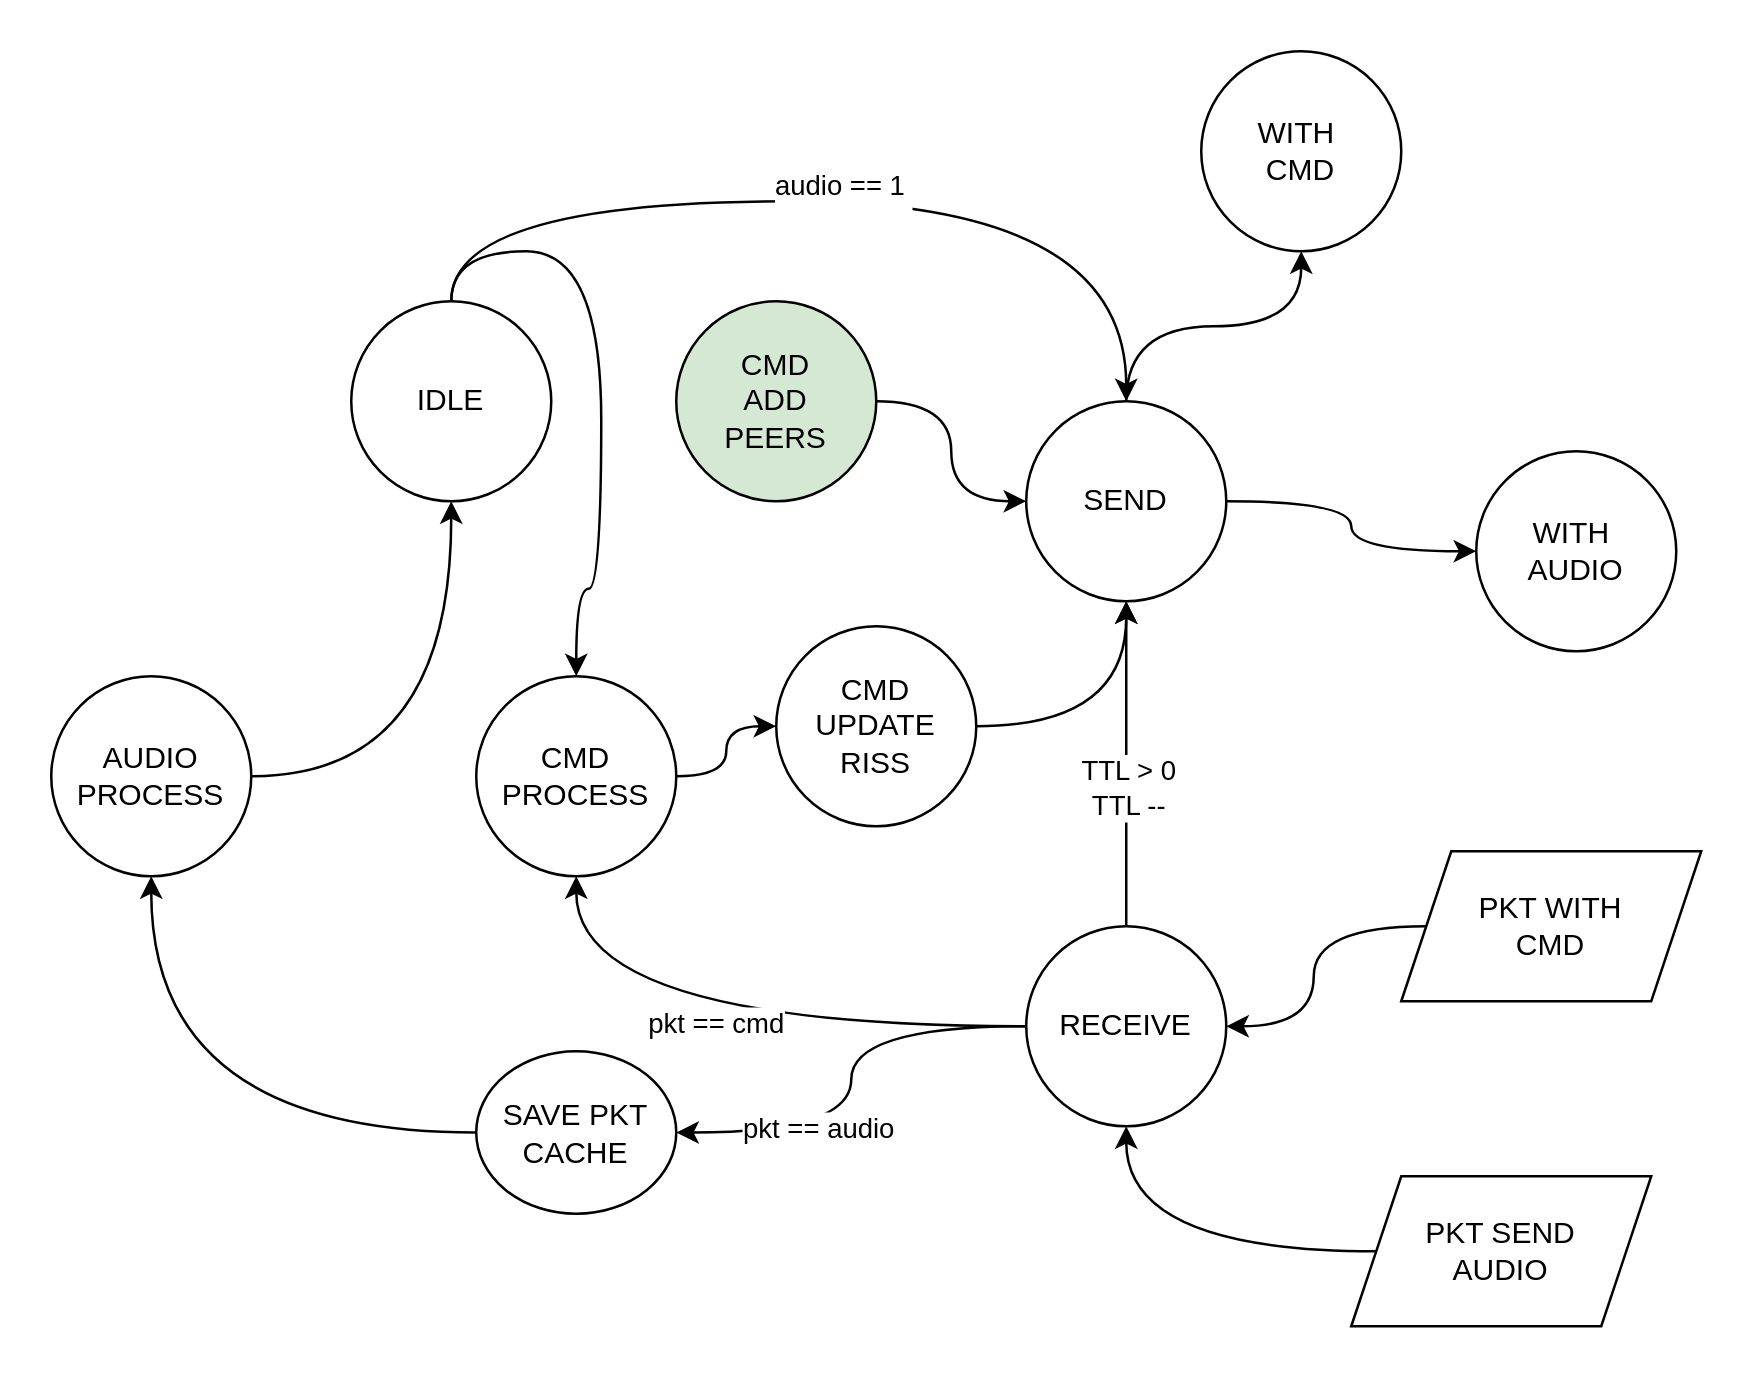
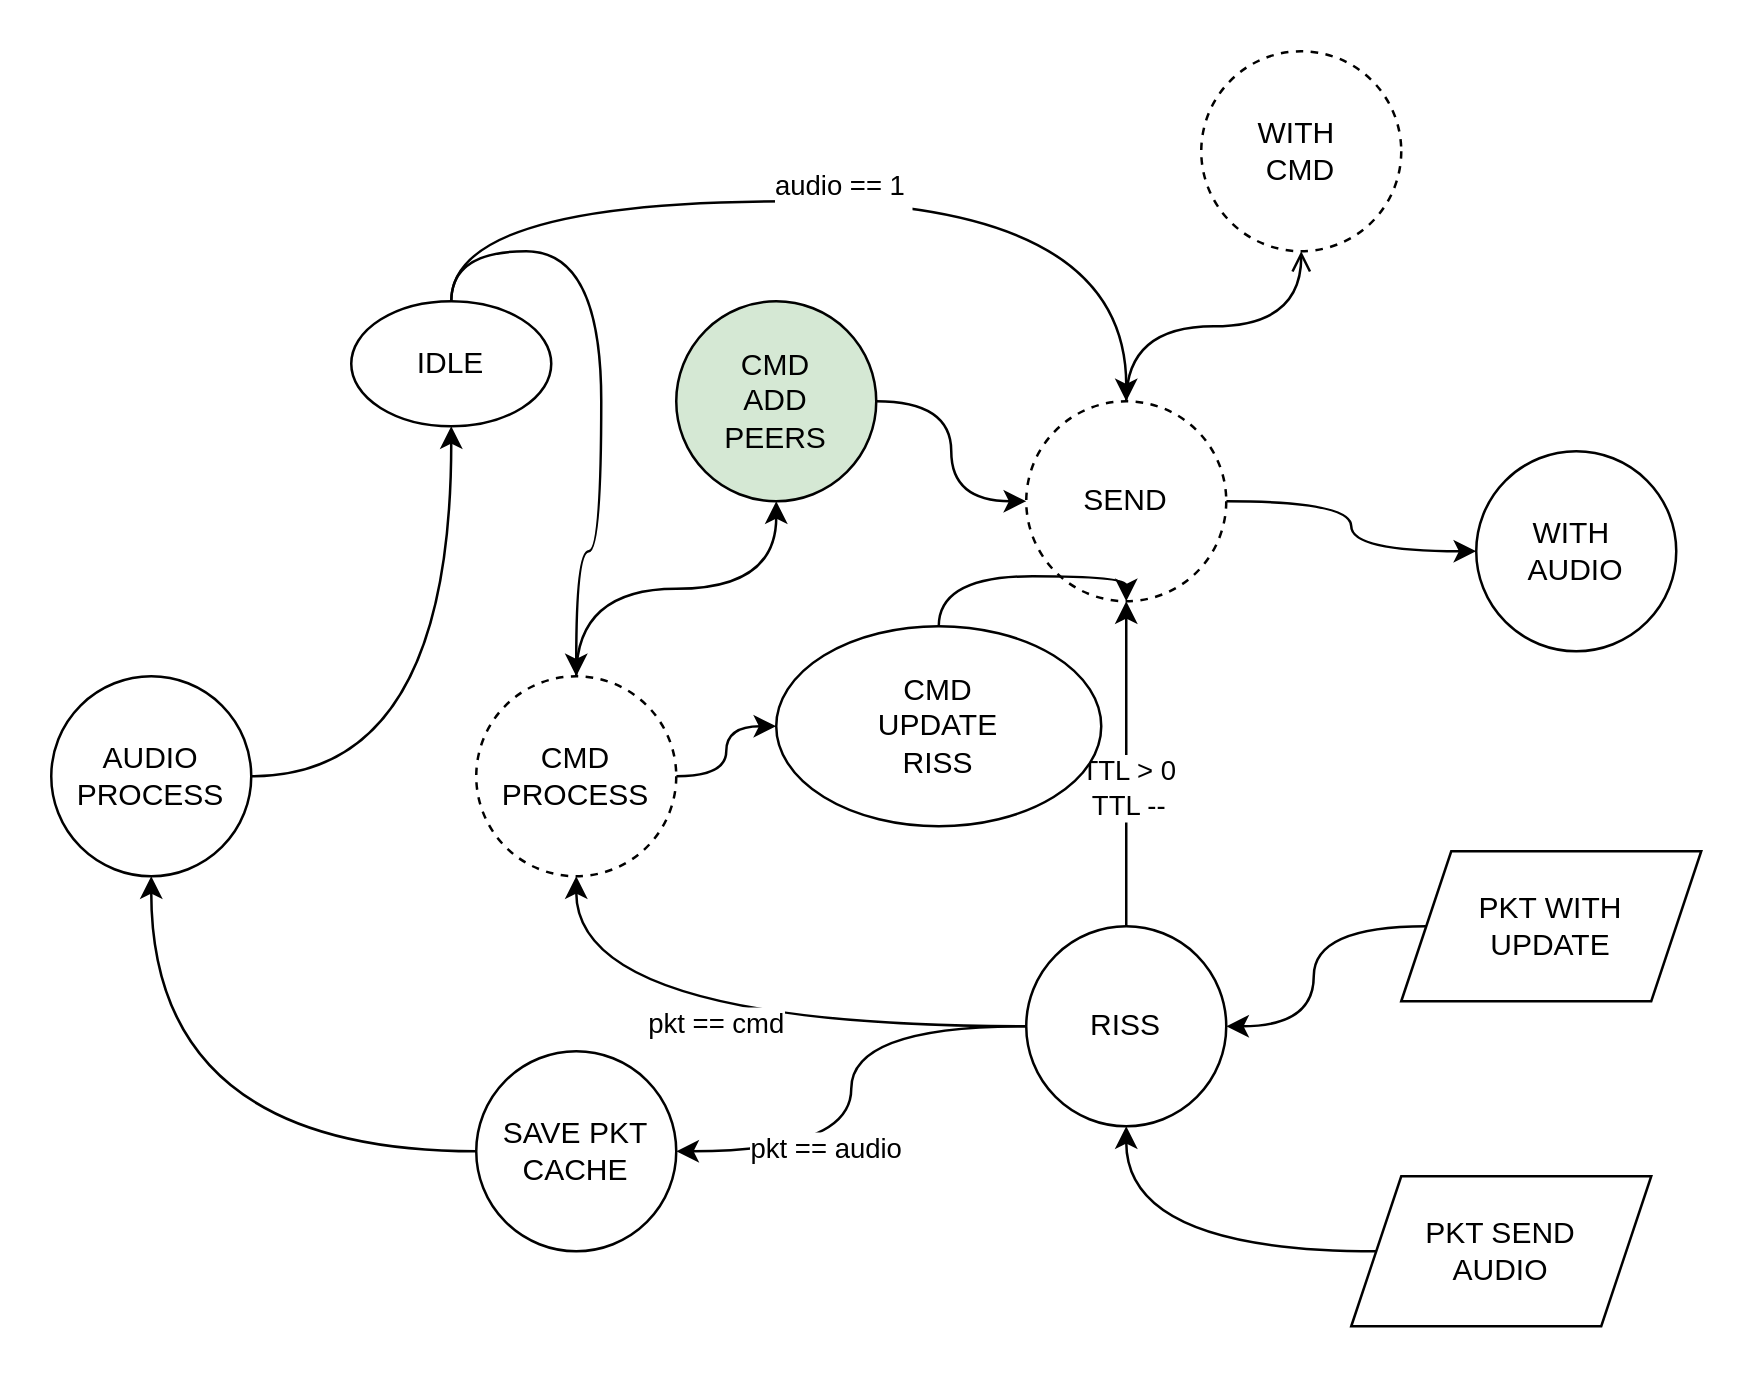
  <mxCell id="0" />
  <mxCell id="1" parent="0" />
  <mxCell id="2" style="edgeStyle=orthogonalEdgeStyle;rounded=0;orthogonalLoop=1;jettySize=auto;html=1;curved=1;" parent="1" source="5" target="8" edge="1"><mxGeometry relative="1" as="geometry"><Array as="points"><mxPoint x="180" y="80" /><mxPoint x="450" y="80" /></Array></mxGeometry></mxCell>
  <mxCell id="3" value="audio == 1&amp;nbsp;&lt;div&gt;&lt;br&gt;&lt;/div&gt;" style="edgeLabel;html=1;align=center;verticalAlign=middle;resizable=0;points=[];" parent="2" vertex="1" connectable="0"><mxGeometry x="0.004" relative="1" as="geometry"><mxPoint as="offset" /></mxGeometry></mxCell>
  <mxCell id="4" style="edgeStyle=orthogonalEdgeStyle;rounded=0;orthogonalLoop=1;jettySize=auto;html=1;curved=1;exitX=0.5;exitY=0;exitDx=0;exitDy=0;" parent="1" source="5" target="28" edge="1"><mxGeometry relative="1" as="geometry" /></mxCell>
- <mxCell id="5" value="IDLE" style="ellipse;whiteSpace=wrap;html=1;" parent="1" vertex="1"><mxGeometry x="140" y="120" width="80" height="80" as="geometry" /></mxCell>
- <mxCell id="6" value="" style="edgeStyle=orthogonalEdgeStyle;rounded=0;orthogonalLoop=1;jettySize=auto;html=1;elbow=vertical;curved=1;" parent="1" source="8" target="9" edge="1"><mxGeometry relative="1" as="geometry" /></mxCell>
+ <mxCell id="5" value="IDLE" style="ellipse;whiteSpace=wrap;html=1;" parent="1" vertex="1"><mxGeometry x="140" y="120" width="80" height="50" as="geometry" /></mxCell>
+ <mxCell id="6" value="" style="edgeStyle=orthogonalEdgeStyle;rounded=0;orthogonalLoop=1;jettySize=auto;html=1;elbow=vertical;curved=1;endArrow=open;" parent="1" source="8" target="9" edge="1"><mxGeometry relative="1" as="geometry" /></mxCell>
  <mxCell id="7" value="" style="edgeStyle=orthogonalEdgeStyle;rounded=0;orthogonalLoop=1;jettySize=auto;html=1;elbow=vertical;curved=1;" parent="1" source="8" target="10" edge="1"><mxGeometry relative="1" as="geometry" /></mxCell>
- <mxCell id="8" value="SEND" style="ellipse;whiteSpace=wrap;html=1;" parent="1" vertex="1"><mxGeometry x="410" y="160" width="80" height="80" as="geometry" /></mxCell>
- <mxCell id="9" value="WITH&amp;nbsp;&lt;div&gt;CMD&lt;/div&gt;" style="ellipse;whiteSpace=wrap;html=1;" parent="1" vertex="1"><mxGeometry x="480" y="20" width="80" height="80" as="geometry" /></mxCell>
+ <mxCell id="8" value="SEND" style="ellipse;whiteSpace=wrap;html=1;dashed=1;" parent="1" vertex="1"><mxGeometry x="410" y="160" width="80" height="80" as="geometry" /></mxCell>
+ <mxCell id="9" value="WITH&amp;nbsp;&lt;div&gt;CMD&lt;/div&gt;" style="ellipse;whiteSpace=wrap;html=1;dashed=1;" parent="1" vertex="1"><mxGeometry x="480" y="20" width="80" height="80" as="geometry" /></mxCell>
  <mxCell id="10" value="WITH&amp;nbsp;&lt;div&gt;AUDIO&lt;/div&gt;" style="ellipse;whiteSpace=wrap;html=1;" parent="1" vertex="1"><mxGeometry x="590" y="180" width="80" height="80" as="geometry" /></mxCell>
  <mxCell id="11" style="edgeStyle=orthogonalEdgeStyle;rounded=0;orthogonalLoop=1;jettySize=auto;html=1;elbow=vertical;curved=1;" parent="1" source="17" target="8" edge="1"><mxGeometry relative="1" as="geometry" /></mxCell>
  <mxCell id="12" value="TTL &amp;gt; 0&lt;div&gt;TTL --&lt;/div&gt;" style="edgeLabel;html=1;align=center;verticalAlign=middle;resizable=0;points=[];" parent="11" vertex="1" connectable="0"><mxGeometry x="-0.132" relative="1" as="geometry"><mxPoint as="offset" /></mxGeometry></mxCell>
  <mxCell id="13" value="" style="edgeStyle=orthogonalEdgeStyle;rounded=0;orthogonalLoop=1;jettySize=auto;html=1;elbow=vertical;curved=1;" parent="1" source="17" target="25" edge="1"><mxGeometry relative="1" as="geometry" /></mxCell>
  <mxCell id="14" value="pkt == audio" style="edgeLabel;html=1;align=center;verticalAlign=middle;resizable=0;points=[];" parent="13" vertex="1" connectable="0"><mxGeometry x="0.38" y="-2" relative="1" as="geometry"><mxPoint as="offset" /></mxGeometry></mxCell>
  <mxCell id="15" value="" style="edgeStyle=orthogonalEdgeStyle;rounded=0;orthogonalLoop=1;jettySize=auto;html=1;elbow=vertical;curved=1;" parent="1" source="17" target="28" edge="1"><mxGeometry relative="1" as="geometry" /></mxCell>
  <mxCell id="16" value="pkt == cmd" style="edgeLabel;html=1;align=center;verticalAlign=middle;resizable=0;points=[];" parent="15" vertex="1" connectable="0"><mxGeometry x="0.041" y="-2" relative="1" as="geometry"><mxPoint as="offset" /></mxGeometry></mxCell>
- <mxCell id="17" value="RECEIVE" style="ellipse;whiteSpace=wrap;html=1;" parent="1" vertex="1"><mxGeometry x="410" y="370" width="80" height="80" as="geometry" /></mxCell>
+ <mxCell id="17" value="RISS" style="ellipse;whiteSpace=wrap;html=1;" parent="1" vertex="1"><mxGeometry x="410" y="370" width="80" height="80" as="geometry" /></mxCell>
  <mxCell id="18" style="edgeStyle=orthogonalEdgeStyle;rounded=0;orthogonalLoop=1;jettySize=auto;html=1;elbow=vertical;curved=1;" parent="1" source="19" target="17" edge="1"><mxGeometry relative="1" as="geometry" /></mxCell>
- <mxCell id="19" value="PKT WITH&lt;div&gt;CMD&lt;/div&gt;" style="shape=parallelogram;perimeter=parallelogramPerimeter;whiteSpace=wrap;html=1;fixedSize=1;" parent="1" vertex="1"><mxGeometry x="560" y="340" width="120" height="60" as="geometry" /></mxCell>
+ <mxCell id="19" value="PKT WITH&lt;div&gt;UPDATE&lt;/div&gt;" style="shape=parallelogram;perimeter=parallelogramPerimeter;whiteSpace=wrap;html=1;fixedSize=1;" parent="1" vertex="1"><mxGeometry x="560" y="340" width="120" height="60" as="geometry" /></mxCell>
  <mxCell id="20" style="edgeStyle=orthogonalEdgeStyle;rounded=0;orthogonalLoop=1;jettySize=auto;html=1;elbow=vertical;curved=1;" parent="1" source="21" target="17" edge="1"><mxGeometry relative="1" as="geometry" /></mxCell>
  <mxCell id="21" value="PKT SEND&lt;div&gt;AUDIO&lt;/div&gt;" style="shape=parallelogram;perimeter=parallelogramPerimeter;whiteSpace=wrap;html=1;fixedSize=1;" parent="1" vertex="1"><mxGeometry x="540" y="470" width="120" height="60" as="geometry" /></mxCell>
  <mxCell id="22" style="edgeStyle=orthogonalEdgeStyle;rounded=0;orthogonalLoop=1;jettySize=auto;html=1;elbow=vertical;curved=1;" parent="1" source="23" target="5" edge="1"><mxGeometry relative="1" as="geometry" /></mxCell>
  <mxCell id="23" value="AUDIO&lt;div&gt;PROCESS&lt;/div&gt;" style="ellipse;whiteSpace=wrap;html=1;" parent="1" vertex="1"><mxGeometry x="20" y="270" width="80" height="80" as="geometry" /></mxCell>
  <mxCell id="24" style="edgeStyle=orthogonalEdgeStyle;rounded=0;orthogonalLoop=1;jettySize=auto;html=1;curved=1;" parent="1" source="25" target="23" edge="1"><mxGeometry relative="1" as="geometry" /></mxCell>
- <mxCell id="25" value="SAVE PKT&lt;div&gt;CACHE&lt;/div&gt;" style="ellipse;whiteSpace=wrap;html=1;" parent="1" vertex="1"><mxGeometry x="190" y="420" width="80" height="65" as="geometry" /></mxCell>
+ <mxCell id="25" value="SAVE PKT&lt;div&gt;CACHE&lt;/div&gt;" style="ellipse;whiteSpace=wrap;html=1;" parent="1" vertex="1"><mxGeometry x="190" y="420" width="80" height="80" as="geometry" /></mxCell>
+ <mxCell id="26" style="edgeStyle=orthogonalEdgeStyle;rounded=0;orthogonalLoop=1;jettySize=auto;html=1;curved=1;" parent="1" source="28" target="30" edge="1"><mxGeometry relative="1" as="geometry"><mxPoint x="310" y="220" as="targetPoint" /><Array as="points" /></mxGeometry></mxCell>
  <mxCell id="27" value="" style="edgeStyle=orthogonalEdgeStyle;rounded=0;orthogonalLoop=1;jettySize=auto;html=1;curved=1;" parent="1" source="28" target="32" edge="1"><mxGeometry relative="1" as="geometry" /></mxCell>
- <mxCell id="28" value="CMD&lt;div&gt;PROCESS&lt;/div&gt;" style="ellipse;whiteSpace=wrap;html=1;" parent="1" vertex="1"><mxGeometry x="190" y="270" width="80" height="80" as="geometry" /></mxCell>
+ <mxCell id="28" value="CMD&lt;div&gt;PROCESS&lt;/div&gt;" style="ellipse;whiteSpace=wrap;html=1;dashed=1;" parent="1" vertex="1"><mxGeometry x="190" y="270" width="80" height="80" as="geometry" /></mxCell>
  <mxCell id="29" style="edgeStyle=orthogonalEdgeStyle;rounded=0;orthogonalLoop=1;jettySize=auto;html=1;curved=1;" parent="1" source="30" target="8" edge="1"><mxGeometry relative="1" as="geometry" /></mxCell>
  <mxCell id="30" value="&lt;div&gt;CMD&lt;/div&gt;ADD&lt;div&gt;PEERS&lt;/div&gt;" style="ellipse;whiteSpace=wrap;html=1;fillColor=#d5e8d4;" parent="1" vertex="1"><mxGeometry x="270" y="120" width="80" height="80" as="geometry" /></mxCell>
  <mxCell id="31" style="edgeStyle=orthogonalEdgeStyle;rounded=0;orthogonalLoop=1;jettySize=auto;html=1;curved=1;" parent="1" source="32" target="8" edge="1"><mxGeometry relative="1" as="geometry" /></mxCell>
- <mxCell id="32" value="CMD&lt;div&gt;UPDATE&lt;/div&gt;&lt;div&gt;RISS&lt;/div&gt;" style="ellipse;whiteSpace=wrap;html=1;" parent="1" vertex="1"><mxGeometry x="310" y="250" width="80" height="80" as="geometry" /></mxCell>
+ <mxCell id="32" value="CMD&lt;div&gt;UPDATE&lt;/div&gt;&lt;div&gt;RISS&lt;/div&gt;" style="ellipse;whiteSpace=wrap;html=1;" parent="1" vertex="1"><mxGeometry x="310" y="250" width="130" height="80" as="geometry" /></mxCell>
